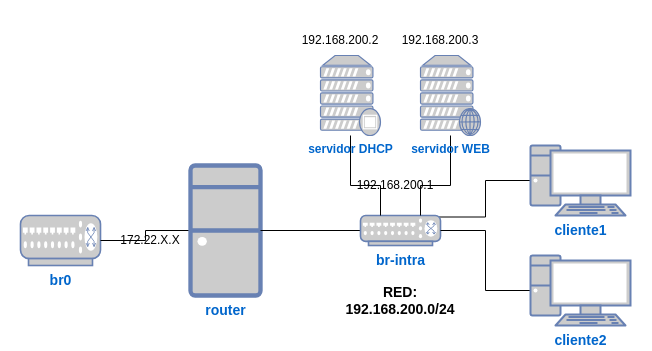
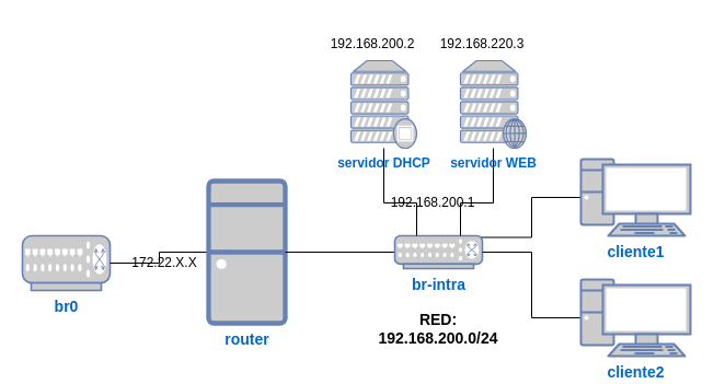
  <mxCell id="0" />
  <mxCell id="1" parent="0" />
  <mxCell id="2" value="&lt;font size=&quot;1&quot;&gt;&lt;b style=&quot;font-size: 14px;&quot;&gt;br0&lt;/b&gt;&lt;/font&gt;" style="fontColor=#0066CC;verticalAlign=top;verticalLabelPosition=bottom;labelPosition=center;align=center;html=1;outlineConnect=0;fillColor=#CCCCCC;strokeColor=#6881B3;gradientColor=none;gradientDirection=north;strokeWidth=2;shape=mxgraph.networks.switch;" vertex="1" parent="1"><mxGeometry x="20" y="215" width="80" height="50" as="geometry" /></mxCell>
  <mxCell id="3" value="" style="edgeStyle=orthogonalEdgeStyle;rounded=0;orthogonalLoop=1;jettySize=auto;html=1;endArrow=none;endFill=0;" edge="1" parent="1" source="4" target="2"><mxGeometry relative="1" as="geometry" /></mxCell>
  <mxCell id="4" value="&lt;font size=&quot;1&quot;&gt;&lt;b style=&quot;font-size: 14px;&quot;&gt;router&lt;/b&gt;&lt;/font&gt;" style="fontColor=#0066CC;verticalAlign=top;verticalLabelPosition=bottom;labelPosition=center;align=center;html=1;outlineConnect=0;fillColor=#CCCCCC;strokeColor=#6881B3;gradientColor=none;gradientDirection=north;strokeWidth=2;shape=mxgraph.networks.desktop_pc;" vertex="1" parent="1"><mxGeometry x="190" y="165" width="70" height="130" as="geometry" /></mxCell>
  <mxCell id="5" value="" style="edgeStyle=orthogonalEdgeStyle;rounded=0;orthogonalLoop=1;jettySize=auto;html=1;entryX=0.95;entryY=0.05;entryDx=0;entryDy=0;entryPerimeter=0;endArrow=none;endFill=0;" edge="1" parent="1" source="6" target="8"><mxGeometry relative="1" as="geometry" /></mxCell>
  <mxCell id="6" value="&lt;font size=&quot;1&quot;&gt;&lt;b style=&quot;font-size: 14px;&quot;&gt;cliente1&lt;/b&gt;&lt;/font&gt;" style="fontColor=#0066CC;verticalAlign=top;verticalLabelPosition=bottom;labelPosition=center;align=center;html=1;outlineConnect=0;fillColor=#CCCCCC;strokeColor=#6881B3;gradientColor=none;gradientDirection=north;strokeWidth=2;shape=mxgraph.networks.pc;" vertex="1" parent="1"><mxGeometry x="530" y="145" width="100" height="70" as="geometry" /></mxCell>
  <mxCell id="7" value="" style="edgeStyle=orthogonalEdgeStyle;rounded=0;orthogonalLoop=1;jettySize=auto;html=1;endArrow=none;endFill=0;" edge="1" parent="1" source="8" target="4"><mxGeometry relative="1" as="geometry" /></mxCell>
  <mxCell id="8" value="&lt;b&gt;&lt;font style=&quot;font-size: 14px;&quot;&gt;br-intra&lt;/font&gt;&lt;/b&gt;" style="fontColor=#0066CC;verticalAlign=top;verticalLabelPosition=bottom;labelPosition=center;align=center;html=1;outlineConnect=0;fillColor=#CCCCCC;strokeColor=#6881B3;gradientColor=none;gradientDirection=north;strokeWidth=2;shape=mxgraph.networks.switch;" vertex="1" parent="1"><mxGeometry x="360" y="215" width="80" height="30" as="geometry" /></mxCell>
  <mxCell id="9" value="" style="edgeStyle=orthogonalEdgeStyle;rounded=0;orthogonalLoop=1;jettySize=auto;html=1;endArrow=none;endFill=0;entryX=1;entryY=0.5;entryDx=0;entryDy=0;entryPerimeter=0;" edge="1" parent="1" source="10" target="8"><mxGeometry relative="1" as="geometry"><mxPoint x="450" y="290" as="targetPoint" /></mxGeometry></mxCell>
  <mxCell id="10" value="&lt;font size=&quot;1&quot;&gt;&lt;b style=&quot;font-size: 14px;&quot;&gt;cliente2&lt;/b&gt;&lt;/font&gt;" style="fontColor=#0066CC;verticalAlign=top;verticalLabelPosition=bottom;labelPosition=center;align=center;html=1;outlineConnect=0;fillColor=#CCCCCC;strokeColor=#6881B3;gradientColor=none;gradientDirection=north;strokeWidth=2;shape=mxgraph.networks.pc;" vertex="1" parent="1"><mxGeometry x="530" y="255" width="100" height="70" as="geometry" /></mxCell>
  <mxCell id="11" value="" style="edgeStyle=orthogonalEdgeStyle;rounded=0;orthogonalLoop=1;jettySize=auto;html=1;endArrow=none;endFill=0;" edge="1" parent="1" source="12" target="8"><mxGeometry relative="1" as="geometry"><Array as="points"><mxPoint x="450" y="185" /><mxPoint x="420" y="185" /></Array></mxGeometry></mxCell>
  <mxCell id="12" value="&lt;b&gt;servidor WEB&lt;/b&gt;" style="fontColor=#0066CC;verticalAlign=top;verticalLabelPosition=bottom;labelPosition=center;align=center;html=1;outlineConnect=0;fillColor=#CCCCCC;strokeColor=#6881B3;gradientColor=none;gradientDirection=north;strokeWidth=2;shape=mxgraph.networks.web_server;" vertex="1" parent="1"><mxGeometry x="420" y="55" width="60" height="80" as="geometry" /></mxCell>
  <mxCell id="13" value="" style="edgeStyle=orthogonalEdgeStyle;rounded=0;orthogonalLoop=1;jettySize=auto;html=1;strokeColor=default;endArrow=none;endFill=0;" edge="1" parent="1" source="14" target="8"><mxGeometry relative="1" as="geometry"><Array as="points"><mxPoint x="350" y="185" /><mxPoint x="380" y="185" /></Array></mxGeometry></mxCell>
  <mxCell id="14" value="&lt;b&gt;servidor DHCP&lt;/b&gt;" style="fontColor=#0066CC;verticalAlign=top;verticalLabelPosition=bottom;labelPosition=center;align=center;html=1;outlineConnect=0;fillColor=#CCCCCC;strokeColor=#6881B3;gradientColor=none;gradientDirection=north;strokeWidth=2;shape=mxgraph.networks.proxy_server;" vertex="1" parent="1"><mxGeometry x="320" y="55" width="60" height="80" as="geometry" /></mxCell>
  <mxCell id="15" value="192.168.200.1" style="text;strokeColor=none;align=center;fillColor=none;html=1;verticalAlign=middle;whiteSpace=wrap;rounded=0;" vertex="1" parent="1"><mxGeometry x="365" y="170" width="60" height="30" as="geometry" /></mxCell>
  <mxCell id="16" value="&lt;font size=&quot;1&quot;&gt;&lt;b style=&quot;font-size: 14px;&quot;&gt;RED: 192.168.200.0/24&lt;/b&gt;&lt;/font&gt;" style="text;strokeColor=none;align=center;fillColor=none;html=1;verticalAlign=middle;whiteSpace=wrap;rounded=0;" vertex="1" parent="1"><mxGeometry x="370" y="285" width="60" height="30" as="geometry" /></mxCell>
  <mxCell id="17" value="172.22.X.X" style="text;strokeColor=none;align=center;fillColor=none;html=1;verticalAlign=middle;whiteSpace=wrap;rounded=0;" vertex="1" parent="1"><mxGeometry x="120" y="225" width="60" height="30" as="geometry" /></mxCell>
  <mxCell id="18" value="&lt;div&gt;192.168.200.2&lt;/div&gt;" style="text;strokeColor=none;align=center;fillColor=none;html=1;verticalAlign=middle;whiteSpace=wrap;rounded=0;" vertex="1" parent="1"><mxGeometry x="310" y="25" width="60" height="30" as="geometry" /></mxCell>
- <mxCell id="19" value="192.168.200.3" style="text;strokeColor=none;align=center;fillColor=none;html=1;verticalAlign=middle;whiteSpace=wrap;rounded=0;" vertex="1" parent="1"><mxGeometry x="410" y="20" width="60" height="40" as="geometry" /></mxCell>
+ <mxCell id="19" value="192.168.220.3" style="text;strokeColor=none;align=center;fillColor=none;html=1;verticalAlign=middle;whiteSpace=wrap;rounded=0;" vertex="1" parent="1"><mxGeometry x="410" y="20" width="60" height="40" as="geometry" /></mxCell>
